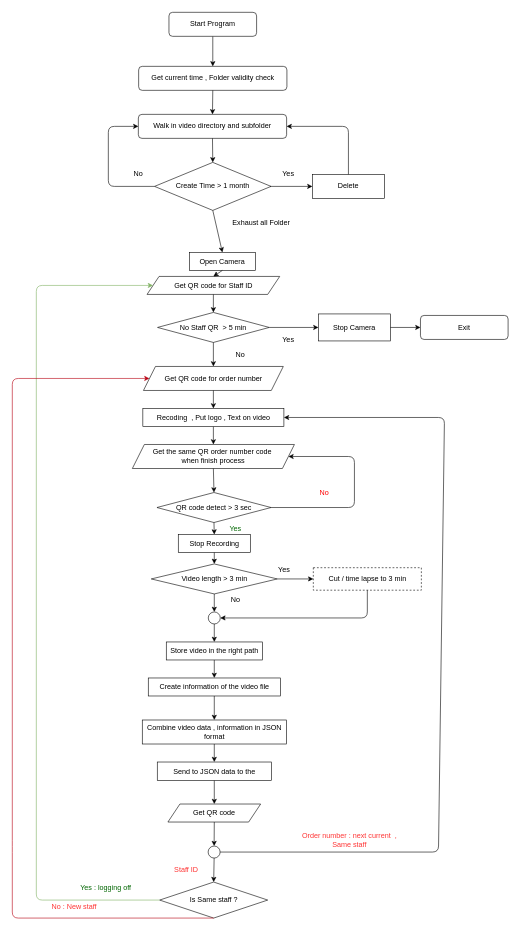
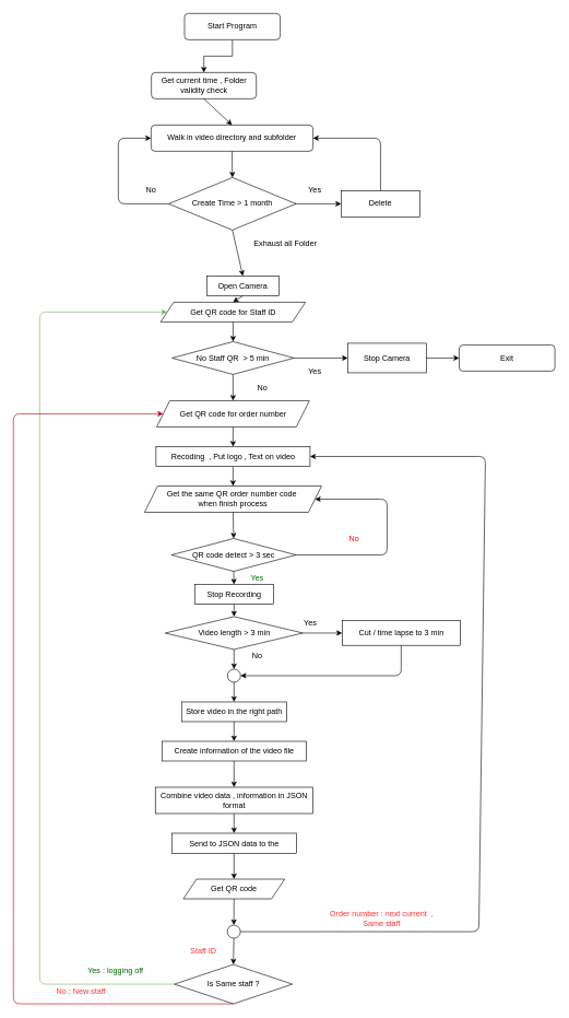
  <mxCell id="0" />
  <mxCell id="1" parent="0" />
  <mxCell id="2" value="" style="edgeStyle=orthogonalEdgeStyle;rounded=0;orthogonalLoop=1;jettySize=auto;html=1;" parent="1" source="3" target="4" edge="1"><mxGeometry relative="1" as="geometry" /></mxCell>
  <mxCell id="3" value="Start Program" style="rounded=1;whiteSpace=wrap;html=1;" parent="1" vertex="1"><mxGeometry x="281" y="20" width="146" height="40" as="geometry" /></mxCell>
- <mxCell id="4" value="Get current time , Folder validity check" style="rounded=1;whiteSpace=wrap;html=1;" parent="1" vertex="1"><mxGeometry x="230.5" y="110" width="247" height="40" as="geometry" /></mxCell>
+ <mxCell id="4" value="Get current time , Folder validity check" style="rounded=1;whiteSpace=wrap;html=1;" parent="1" vertex="1"><mxGeometry x="230.5" y="110" width="160" height="40" as="geometry" /></mxCell>
  <mxCell id="5" value="Walk in video directory and subfolder" style="rounded=1;whiteSpace=wrap;html=1;" parent="1" vertex="1"><mxGeometry x="230" y="190" width="247" height="40" as="geometry" /></mxCell>
  <mxCell id="6" value="" style="endArrow=classic;html=1;exitX=0.5;exitY=1;exitDx=0;exitDy=0;entryX=0.5;entryY=0;entryDx=0;entryDy=0;" parent="1" source="4" target="5" edge="1"><mxGeometry width="50" height="50" relative="1" as="geometry"><mxPoint x="330" y="300" as="sourcePoint" /><mxPoint x="380" y="250" as="targetPoint" /></mxGeometry></mxCell>
  <mxCell id="7" value="Create Time &amp;gt; 1 month" style="rhombus;whiteSpace=wrap;html=1;" parent="1" vertex="1"><mxGeometry x="257" y="270" width="194" height="80" as="geometry" /></mxCell>
  <mxCell id="8" value="" style="endArrow=classic;html=1;exitX=0.5;exitY=1;exitDx=0;exitDy=0;entryX=0.5;entryY=0;entryDx=0;entryDy=0;" parent="1" source="5" target="7" edge="1"><mxGeometry width="50" height="50" relative="1" as="geometry"><mxPoint x="330" y="300" as="sourcePoint" /><mxPoint x="380" y="250" as="targetPoint" /></mxGeometry></mxCell>
  <mxCell id="9" value="Delete" style="rounded=0;whiteSpace=wrap;html=1;" parent="1" vertex="1"><mxGeometry x="520" y="290" width="120" height="40" as="geometry" /></mxCell>
  <mxCell id="10" value="" style="endArrow=classic;html=1;entryX=0;entryY=0.5;entryDx=0;entryDy=0;" parent="1" target="9" edge="1"><mxGeometry width="50" height="50" relative="1" as="geometry"><mxPoint x="450" y="310" as="sourcePoint" /><mxPoint x="380" y="250" as="targetPoint" /></mxGeometry></mxCell>
  <mxCell id="11" value="" style="endArrow=classic;html=1;entryX=1;entryY=0.5;entryDx=0;entryDy=0;exitX=0.5;exitY=0;exitDx=0;exitDy=0;" parent="1" source="9" target="5" edge="1"><mxGeometry width="50" height="50" relative="1" as="geometry"><mxPoint x="330" y="300" as="sourcePoint" /><mxPoint x="380" y="250" as="targetPoint" /><Array as="points"><mxPoint x="580" y="210" /></Array></mxGeometry></mxCell>
  <mxCell id="12" value="Yes" style="text;html=1;strokeColor=none;fillColor=none;align=center;verticalAlign=middle;whiteSpace=wrap;rounded=0;" parent="1" vertex="1"><mxGeometry x="460" y="280" width="40" height="20" as="geometry" /></mxCell>
  <mxCell id="13" value="" style="endArrow=classic;html=1;exitX=0;exitY=0.5;exitDx=0;exitDy=0;entryX=0;entryY=0.5;entryDx=0;entryDy=0;" parent="1" source="7" target="5" edge="1"><mxGeometry width="50" height="50" relative="1" as="geometry"><mxPoint x="330" y="300" as="sourcePoint" /><mxPoint x="380" y="250" as="targetPoint" /><Array as="points"><mxPoint x="180" y="310" /><mxPoint x="180" y="210" /></Array></mxGeometry></mxCell>
  <mxCell id="14" value="No" style="text;html=1;strokeColor=none;fillColor=none;align=center;verticalAlign=middle;whiteSpace=wrap;rounded=0;" parent="1" vertex="1"><mxGeometry x="210" y="280" width="40" height="20" as="geometry" /></mxCell>
  <mxCell id="15" value="" style="endArrow=classic;html=1;exitX=0.5;exitY=1;exitDx=0;exitDy=0;entryX=0.5;entryY=0;entryDx=0;entryDy=0;" parent="1" source="7" target="17" edge="1"><mxGeometry width="50" height="50" relative="1" as="geometry"><mxPoint x="330" y="300" as="sourcePoint" /><mxPoint x="353" y="420" as="targetPoint" /></mxGeometry></mxCell>
  <mxCell id="16" value="Exhaust all Folder" style="text;html=1;strokeColor=none;fillColor=none;align=center;verticalAlign=middle;whiteSpace=wrap;rounded=0;" parent="1" vertex="1"><mxGeometry x="370" y="360" width="130" height="20" as="geometry" /></mxCell>
  <mxCell id="17" value="Open Camera" style="rounded=0;whiteSpace=wrap;html=1;" parent="1" vertex="1"><mxGeometry x="315" y="420" width="110" height="30" as="geometry" /></mxCell>
  <mxCell id="18" value="Get QR code for Staff ID" style="shape=parallelogram;perimeter=parallelogramPerimeter;whiteSpace=wrap;html=1;fixedSize=1;" parent="1" vertex="1"><mxGeometry x="244.5" y="460" width="221" height="30" as="geometry" /></mxCell>
  <mxCell id="19" value="Get QR code for order number" style="shape=parallelogram;perimeter=parallelogramPerimeter;whiteSpace=wrap;html=1;fixedSize=1;" parent="1" vertex="1"><mxGeometry x="238.5" y="610" width="233" height="40" as="geometry" /></mxCell>
  <mxCell id="20" value="" style="endArrow=classic;html=1;exitX=0.5;exitY=1;exitDx=0;exitDy=0;entryX=0.5;entryY=0;entryDx=0;entryDy=0;" parent="1" source="17" target="18" edge="1"><mxGeometry width="50" height="50" relative="1" as="geometry"><mxPoint x="330" y="550" as="sourcePoint" /><mxPoint x="354" y="520" as="targetPoint" /></mxGeometry></mxCell>
  <mxCell id="21" value="No Staff QR&amp;nbsp; &amp;gt; 5 min" style="rhombus;whiteSpace=wrap;html=1;" parent="1" vertex="1"><mxGeometry x="262" y="520" width="186" height="50" as="geometry" /></mxCell>
  <mxCell id="22" value="Exit" style="rounded=1;whiteSpace=wrap;html=1;" parent="1" vertex="1"><mxGeometry x="700" y="525" width="146" height="40" as="geometry" /></mxCell>
  <mxCell id="23" value="" style="endArrow=classic;html=1;entryX=0.5;entryY=0;entryDx=0;entryDy=0;exitX=0.5;exitY=1;exitDx=0;exitDy=0;" parent="1" source="18" target="21" edge="1"><mxGeometry width="50" height="50" relative="1" as="geometry"><mxPoint x="380" y="580" as="sourcePoint" /><mxPoint x="380" y="490" as="targetPoint" /></mxGeometry></mxCell>
  <mxCell id="24" value="" style="endArrow=classic;html=1;exitX=1;exitY=0.5;exitDx=0;exitDy=0;entryX=0;entryY=0.5;entryDx=0;entryDy=0;" parent="1" source="21" target="42" edge="1"><mxGeometry width="50" height="50" relative="1" as="geometry"><mxPoint x="330" y="540" as="sourcePoint" /><mxPoint x="380" y="490" as="targetPoint" /></mxGeometry></mxCell>
  <mxCell id="25" value="Yes" style="text;html=1;strokeColor=none;fillColor=none;align=center;verticalAlign=middle;whiteSpace=wrap;rounded=0;" parent="1" vertex="1"><mxGeometry x="460" y="555" width="40" height="20" as="geometry" /></mxCell>
  <mxCell id="26" value="No" style="text;html=1;strokeColor=none;fillColor=none;align=center;verticalAlign=middle;whiteSpace=wrap;rounded=0;" parent="1" vertex="1"><mxGeometry x="380" y="580" width="40" height="20" as="geometry" /></mxCell>
  <mxCell id="27" value="" style="endArrow=classic;html=1;exitX=0.5;exitY=1;exitDx=0;exitDy=0;" parent="1" source="21" target="19" edge="1"><mxGeometry width="50" height="50" relative="1" as="geometry"><mxPoint x="330" y="540" as="sourcePoint" /><mxPoint x="380" y="490" as="targetPoint" /></mxGeometry></mxCell>
  <mxCell id="28" style="edgeStyle=orthogonalEdgeStyle;rounded=0;orthogonalLoop=1;jettySize=auto;html=1;exitX=0.5;exitY=1;exitDx=0;exitDy=0;entryX=0.5;entryY=0;entryDx=0;entryDy=0;" parent="1" source="29" target="31" edge="1"><mxGeometry relative="1" as="geometry" /></mxCell>
  <mxCell id="29" value="Recoding&amp;nbsp; , Put logo , Text on video" style="rounded=0;whiteSpace=wrap;html=1;" parent="1" vertex="1"><mxGeometry x="237.5" y="680" width="235" height="30" as="geometry" /></mxCell>
  <mxCell id="30" value="" style="endArrow=classic;html=1;exitX=0.5;exitY=1;exitDx=0;exitDy=0;entryX=0.5;entryY=0;entryDx=0;entryDy=0;" parent="1" source="19" target="29" edge="1"><mxGeometry width="50" height="50" relative="1" as="geometry"><mxPoint x="330" y="600" as="sourcePoint" /><mxPoint x="380" y="550" as="targetPoint" /></mxGeometry></mxCell>
  <mxCell id="31" value="Get the same QR order number code&amp;nbsp;&lt;br&gt;when finish process" style="shape=parallelogram;perimeter=parallelogramPerimeter;whiteSpace=wrap;html=1;fixedSize=1;" parent="1" vertex="1"><mxGeometry x="220" y="740" width="270" height="40" as="geometry" /></mxCell>
  <mxCell id="32" value="Video length &amp;gt; 3 min" style="rhombus;whiteSpace=wrap;html=1;" parent="1" vertex="1"><mxGeometry x="251.5" y="939" width="210" height="50" as="geometry" /></mxCell>
  <mxCell id="33" value="" style="endArrow=classic;html=1;exitX=1;exitY=0.5;exitDx=0;exitDy=0;entryX=0;entryY=0.5;entryDx=0;entryDy=0;" parent="1" source="32" target="34" edge="1"><mxGeometry width="50" height="50" relative="1" as="geometry"><mxPoint x="331.5" y="909" as="sourcePoint" /><mxPoint x="531.5" y="964" as="targetPoint" /></mxGeometry></mxCell>
- <mxCell id="34" value="Cut / time lapse to 3 min" style="rounded=0;whiteSpace=wrap;html=1;dashed=1;" parent="1" vertex="1"><mxGeometry x="521.5" y="945.25" width="180" height="37.5" as="geometry" /></mxCell>
+ <mxCell id="34" value="Cut / time lapse to 3 min" style="rounded=0;whiteSpace=wrap;html=1;" parent="1" vertex="1"><mxGeometry x="521.5" y="945.25" width="180" height="37.5" as="geometry" /></mxCell>
  <mxCell id="35" value="Yes" style="text;html=1;strokeColor=none;fillColor=none;align=center;verticalAlign=middle;whiteSpace=wrap;rounded=0;" parent="1" vertex="1"><mxGeometry x="452.5" y="939" width="40" height="20" as="geometry" /></mxCell>
  <mxCell id="36" value="" style="endArrow=classic;html=1;exitX=0.5;exitY=1;exitDx=0;exitDy=0;entryX=0.5;entryY=0;entryDx=0;entryDy=0;" parent="1" source="32" target="38" edge="1"><mxGeometry width="50" height="50" relative="1" as="geometry"><mxPoint x="331.5" y="799" as="sourcePoint" /><mxPoint x="356.5" y="1019" as="targetPoint" /></mxGeometry></mxCell>
  <mxCell id="37" value="No" style="text;html=1;strokeColor=none;fillColor=none;align=center;verticalAlign=middle;whiteSpace=wrap;rounded=0;" parent="1" vertex="1"><mxGeometry x="371.5" y="989" width="40" height="20" as="geometry" /></mxCell>
  <mxCell id="38" value="" style="ellipse;whiteSpace=wrap;html=1;aspect=fixed;" parent="1" vertex="1"><mxGeometry x="346.5" y="1019" width="20" height="20" as="geometry" /></mxCell>
  <mxCell id="39" value="" style="endArrow=classic;html=1;exitX=0.5;exitY=1;exitDx=0;exitDy=0;entryX=1;entryY=0.5;entryDx=0;entryDy=0;" parent="1" source="34" target="38" edge="1"><mxGeometry width="50" height="50" relative="1" as="geometry"><mxPoint x="331.5" y="899" as="sourcePoint" /><mxPoint x="381.5" y="849" as="targetPoint" /><Array as="points"><mxPoint x="611.5" y="1029" /></Array></mxGeometry></mxCell>
  <mxCell id="40" value="Store video in the right path" style="rounded=0;whiteSpace=wrap;html=1;" parent="1" vertex="1"><mxGeometry x="276.5" y="1069" width="160" height="30" as="geometry" /></mxCell>
  <mxCell id="41" value="" style="endArrow=classic;html=1;exitX=0.5;exitY=1;exitDx=0;exitDy=0;entryX=0.5;entryY=0;entryDx=0;entryDy=0;" parent="1" source="38" target="40" edge="1"><mxGeometry width="50" height="50" relative="1" as="geometry"><mxPoint x="331.5" y="1199" as="sourcePoint" /><mxPoint x="381.5" y="1149" as="targetPoint" /></mxGeometry></mxCell>
  <mxCell id="42" value="Stop Camera" style="rounded=0;whiteSpace=wrap;html=1;" parent="1" vertex="1"><mxGeometry x="530" y="522.5" width="120" height="45" as="geometry" /></mxCell>
  <mxCell id="43" value="" style="endArrow=classic;html=1;exitX=1;exitY=0.5;exitDx=0;exitDy=0;entryX=0;entryY=0.5;entryDx=0;entryDy=0;" parent="1" source="42" target="22" edge="1"><mxGeometry width="50" height="50" relative="1" as="geometry"><mxPoint x="330" y="480" as="sourcePoint" /><mxPoint x="380" y="430" as="targetPoint" /></mxGeometry></mxCell>
  <mxCell id="44" value="Create information of the video file" style="rounded=0;whiteSpace=wrap;html=1;" parent="1" vertex="1"><mxGeometry x="246.5" y="1129" width="220" height="30" as="geometry" /></mxCell>
  <mxCell id="45" value="" style="endArrow=classic;html=1;exitX=0.5;exitY=1;exitDx=0;exitDy=0;entryX=0.5;entryY=0;entryDx=0;entryDy=0;" parent="1" source="40" target="44" edge="1"><mxGeometry width="50" height="50" relative="1" as="geometry"><mxPoint x="331.5" y="999" as="sourcePoint" /><mxPoint x="381.5" y="949" as="targetPoint" /></mxGeometry></mxCell>
  <mxCell id="46" value="Combine video data , information in JSON format" style="rounded=0;whiteSpace=wrap;html=1;" parent="1" vertex="1"><mxGeometry x="236.5" y="1199" width="240" height="40" as="geometry" /></mxCell>
  <mxCell id="47" value="" style="endArrow=classic;html=1;exitX=0.5;exitY=1;exitDx=0;exitDy=0;entryX=0.5;entryY=0;entryDx=0;entryDy=0;" parent="1" source="44" target="46" edge="1"><mxGeometry width="50" height="50" relative="1" as="geometry"><mxPoint x="331.5" y="1189" as="sourcePoint" /><mxPoint x="381.5" y="1139" as="targetPoint" /></mxGeometry></mxCell>
  <mxCell id="48" value="Send to JSON data to the" style="rounded=0;whiteSpace=wrap;html=1;" parent="1" vertex="1"><mxGeometry x="261.5" y="1269" width="190" height="31" as="geometry" /></mxCell>
  <mxCell id="49" value="" style="endArrow=classic;html=1;exitX=0.5;exitY=1;exitDx=0;exitDy=0;" parent="1" source="46" target="48" edge="1"><mxGeometry width="50" height="50" relative="1" as="geometry"><mxPoint x="331.5" y="1189" as="sourcePoint" /><mxPoint x="381.5" y="1139" as="targetPoint" /></mxGeometry></mxCell>
  <mxCell id="50" value="Get QR code" style="shape=parallelogram;perimeter=parallelogramPerimeter;whiteSpace=wrap;html=1;fixedSize=1;" parent="1" vertex="1"><mxGeometry x="279.25" y="1339" width="154.5" height="30" as="geometry" /></mxCell>
  <mxCell id="51" value="" style="ellipse;whiteSpace=wrap;html=1;aspect=fixed;" parent="1" vertex="1"><mxGeometry x="346.25" y="1409" width="20" height="20" as="geometry" /></mxCell>
  <mxCell id="52" value="" style="endArrow=classic;html=1;entryX=0.5;entryY=0;entryDx=0;entryDy=0;exitX=0.5;exitY=1;exitDx=0;exitDy=0;" parent="1" source="50" target="51" edge="1"><mxGeometry width="50" height="50" relative="1" as="geometry"><mxPoint x="381.5" y="1409" as="sourcePoint" /><mxPoint x="381.5" y="1329" as="targetPoint" /><Array as="points" /></mxGeometry></mxCell>
  <mxCell id="53" value="" style="endArrow=classic;html=1;exitX=0.5;exitY=1;exitDx=0;exitDy=0;entryX=0.5;entryY=0;entryDx=0;entryDy=0;" parent="1" source="48" target="50" edge="1"><mxGeometry width="50" height="50" relative="1" as="geometry"><mxPoint x="331.5" y="1379" as="sourcePoint" /><mxPoint x="381.5" y="1329" as="targetPoint" /></mxGeometry></mxCell>
  <mxCell id="54" value="" style="endArrow=classic;html=1;exitX=0.5;exitY=1;exitDx=0;exitDy=0;entryX=0.5;entryY=0;entryDx=0;entryDy=0;" parent="1" source="51" target="57" edge="1"><mxGeometry width="50" height="50" relative="1" as="geometry"><mxPoint x="331.5" y="1379" as="sourcePoint" /><mxPoint x="271.5" y="1469" as="targetPoint" /><Array as="points" /></mxGeometry></mxCell>
  <mxCell id="55" value="" style="endArrow=classic;html=1;exitX=1;exitY=0.5;exitDx=0;exitDy=0;entryX=1;entryY=0.5;entryDx=0;entryDy=0;" parent="1" source="51" target="29" edge="1"><mxGeometry width="50" height="50" relative="1" as="geometry"><mxPoint x="330" y="1360" as="sourcePoint" /><mxPoint x="550" y="700" as="targetPoint" /><Array as="points"><mxPoint x="730" y="1419" /><mxPoint x="740" y="695" /></Array></mxGeometry></mxCell>
  <mxCell id="56" value="&lt;font color=&quot;#ff3333&quot;&gt;Order number : next current&amp;nbsp; , Same staff&lt;/font&gt;" style="text;html=1;strokeColor=none;fillColor=none;align=center;verticalAlign=middle;whiteSpace=wrap;rounded=0;" parent="1" vertex="1"><mxGeometry x="491.5" y="1389" width="180" height="20" as="geometry" /></mxCell>
  <mxCell id="57" value="Is Same staff ?" style="rhombus;whiteSpace=wrap;html=1;" parent="1" vertex="1"><mxGeometry x="265.5" y="1469" width="180" height="60" as="geometry" /></mxCell>
  <mxCell id="58" value="&lt;font color=&quot;#ff3333&quot;&gt;Staff ID&lt;/font&gt;" style="text;html=1;strokeColor=none;fillColor=none;align=center;verticalAlign=middle;whiteSpace=wrap;rounded=0;" parent="1" vertex="1"><mxGeometry x="240" y="1439" width="140" height="20" as="geometry" /></mxCell>
  <mxCell id="59" value="" style="endArrow=classic;html=1;exitX=0;exitY=0.5;exitDx=0;exitDy=0;entryX=0;entryY=0.5;entryDx=0;entryDy=0;fillColor=#d5e8d4;strokeColor=#82b366;" parent="1" source="57" target="18" edge="1"><mxGeometry width="50" height="50" relative="1" as="geometry"><mxPoint x="330" y="1280" as="sourcePoint" /><mxPoint x="120" y="1090" as="targetPoint" /><Array as="points"><mxPoint x="60" y="1499" /><mxPoint x="60" y="475" /></Array></mxGeometry></mxCell>
  <mxCell id="60" value="&lt;font color=&quot;#006600&quot;&gt;Yes : logging off&lt;/font&gt;" style="text;html=1;strokeColor=none;fillColor=none;align=center;verticalAlign=middle;whiteSpace=wrap;rounded=0;" parent="1" vertex="1"><mxGeometry x="120.5" y="1469" width="110" height="20" as="geometry" /></mxCell>
  <mxCell id="61" value="" style="endArrow=classic;html=1;exitX=0.5;exitY=1;exitDx=0;exitDy=0;entryX=0;entryY=0.5;entryDx=0;entryDy=0;fillColor=#f8cecc;strokeColor=#B80012;" parent="1" source="57" target="19" edge="1"><mxGeometry width="50" height="50" relative="1" as="geometry"><mxPoint x="330" y="1240" as="sourcePoint" /><mxPoint x="380" y="1190" as="targetPoint" /><Array as="points"><mxPoint x="20" y="1529" /><mxPoint x="20" y="1410" /><mxPoint x="20" y="630" /></Array></mxGeometry></mxCell>
  <mxCell id="62" value="&lt;font color=&quot;#ff3333&quot;&gt;No : New staff&amp;nbsp;&lt;/font&gt;" style="text;html=1;strokeColor=none;fillColor=none;align=center;verticalAlign=middle;whiteSpace=wrap;rounded=0;" parent="1" vertex="1"><mxGeometry x="70" y="1500" width="110" height="20" as="geometry" /></mxCell>
  <mxCell id="63" value="QR code detect &amp;gt; 3 sec" style="rhombus;whiteSpace=wrap;html=1;" vertex="1" parent="1"><mxGeometry x="261" y="820" width="190" height="50" as="geometry" /></mxCell>
  <mxCell id="64" value="" style="endArrow=classic;html=1;exitX=0.5;exitY=1;exitDx=0;exitDy=0;entryX=0.5;entryY=0;entryDx=0;entryDy=0;" edge="1" parent="1" source="31" target="63"><mxGeometry width="50" height="50" relative="1" as="geometry"><mxPoint x="510" y="850" as="sourcePoint" /><mxPoint x="560" y="800" as="targetPoint" /></mxGeometry></mxCell>
  <mxCell id="65" value="Stop Recording" style="rounded=0;whiteSpace=wrap;html=1;" vertex="1" parent="1"><mxGeometry x="296.5" y="890" width="120" height="30" as="geometry" /></mxCell>
  <mxCell id="66" value="" style="endArrow=classic;html=1;exitX=0.5;exitY=1;exitDx=0;exitDy=0;entryX=0.5;entryY=0;entryDx=0;entryDy=0;" edge="1" parent="1" source="63" target="65"><mxGeometry width="50" height="50" relative="1" as="geometry"><mxPoint x="510" y="1000" as="sourcePoint" /><mxPoint x="560" y="950" as="targetPoint" /></mxGeometry></mxCell>
  <mxCell id="67" value="" style="endArrow=classic;html=1;exitX=0.5;exitY=1;exitDx=0;exitDy=0;entryX=0.5;entryY=0;entryDx=0;entryDy=0;" edge="1" parent="1" source="65" target="32"><mxGeometry width="50" height="50" relative="1" as="geometry"><mxPoint x="510" y="1000" as="sourcePoint" /><mxPoint x="560" y="950" as="targetPoint" /></mxGeometry></mxCell>
  <mxCell id="68" value="" style="endArrow=classic;html=1;exitX=1;exitY=0.5;exitDx=0;exitDy=0;entryX=1;entryY=0.5;entryDx=0;entryDy=0;" edge="1" parent="1" source="63" target="31"><mxGeometry width="50" height="50" relative="1" as="geometry"><mxPoint x="510" y="1000" as="sourcePoint" /><mxPoint x="560" y="950" as="targetPoint" /><Array as="points"><mxPoint x="590" y="845" /><mxPoint x="590" y="760" /></Array></mxGeometry></mxCell>
  <mxCell id="69" value="Yes" style="text;html=1;strokeColor=none;fillColor=none;align=center;verticalAlign=middle;whiteSpace=wrap;rounded=0;fontColor=#006600;" vertex="1" parent="1"><mxGeometry x="371.5" y="870" width="40" height="20" as="geometry" /></mxCell>
  <mxCell id="70" value="&lt;font color=&quot;#ff0000&quot;&gt;No&lt;/font&gt;" style="text;html=1;strokeColor=none;fillColor=none;align=center;verticalAlign=middle;whiteSpace=wrap;rounded=0;fontColor=#006600;" vertex="1" parent="1"><mxGeometry x="520" y="810" width="40" height="20" as="geometry" /></mxCell>
